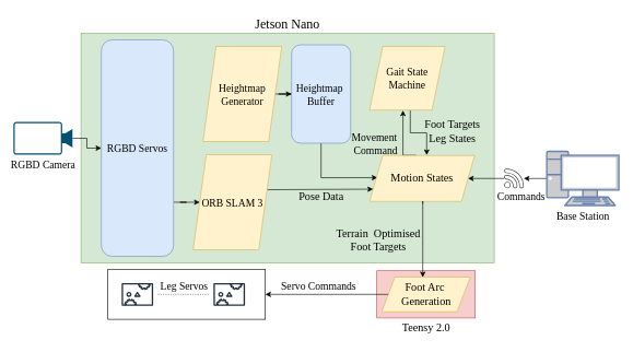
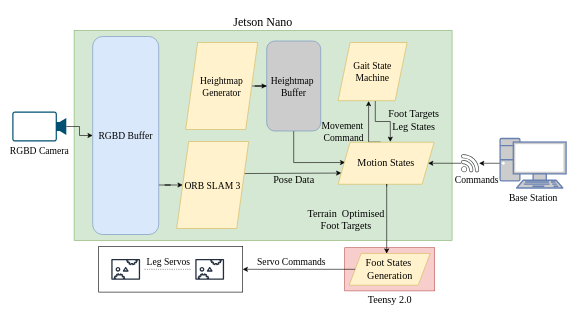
  <mxCell id="0" />
  <mxCell id="1" parent="0" />
  <mxCell id="2" value="" style="rounded=0;whiteSpace=wrap;html=1;fillColor=#d5e8d4;strokeColor=#82b366;" parent="1" vertex="1"><mxGeometry x="123" y="50" width="630" height="350" as="geometry" /></mxCell>
  <mxCell id="3" style="edgeStyle=orthogonalEdgeStyle;rounded=0;orthogonalLoop=1;jettySize=auto;html=1;exitX=1;exitY=0.75;exitDx=0;exitDy=0;entryX=0;entryY=0.5;entryDx=0;entryDy=0;" parent="1" source="4" target="16" edge="1"><mxGeometry relative="1" as="geometry" /></mxCell>
- <mxCell id="4" value="&lt;font style=&quot;font-size: 16px;&quot;&gt;RGBD Servos&lt;/font&gt;" style="rounded=1;whiteSpace=wrap;html=1;fillColor=#dae8fc;strokeColor=#6c8ebf;fontFamily=Times New Roman;fontSize=16;" parent="1" vertex="1"><mxGeometry x="154" y="60" width="110" height="330" as="geometry" /></mxCell>
+ <mxCell id="4" value="&lt;font style=&quot;font-size: 16px;&quot;&gt;RGBD Buffer&lt;/font&gt;" style="rounded=1;whiteSpace=wrap;html=1;fillColor=#dae8fc;strokeColor=#6c8ebf;fontFamily=Times New Roman;fontSize=16;" parent="1" vertex="1"><mxGeometry x="154" y="60" width="110" height="330" as="geometry" /></mxCell>
  <mxCell id="5" style="edgeStyle=orthogonalEdgeStyle;rounded=0;orthogonalLoop=1;jettySize=auto;html=1;exitX=0;exitY=0.5;exitDx=0;exitDy=0;exitPerimeter=0;" parent="1" source="30" target="4" edge="1"><mxGeometry relative="1" as="geometry"><mxPoint x="82" y="225" as="sourcePoint" /></mxGeometry></mxCell>
  <mxCell id="6" value="&lt;font style=&quot;font-size: 20px;&quot;&gt;Jetson Nano&lt;/font&gt;" style="text;html=1;align=center;verticalAlign=middle;whiteSpace=wrap;rounded=0;fontFamily=Times New Roman;" parent="1" vertex="1"><mxGeometry x="368" y="20" width="140" height="30" as="geometry" /></mxCell>
  <mxCell id="7" style="edgeStyle=orthogonalEdgeStyle;rounded=0;orthogonalLoop=1;jettySize=auto;html=1;entryX=0;entryY=0.5;entryDx=0;entryDy=0;" parent="1" source="8" target="10" edge="1"><mxGeometry relative="1" as="geometry" /></mxCell>
  <mxCell id="8" value="&lt;font style=&quot;font-size: 16px;&quot;&gt;Heightmap&lt;/font&gt;&lt;div style=&quot;font-size: 16px;&quot;&gt;&lt;font style=&quot;font-size: 16px;&quot;&gt;Generator&lt;/font&gt;&lt;/div&gt;" style="shape=parallelogram;perimeter=parallelogramPerimeter;whiteSpace=wrap;html=1;fixedSize=1;fillColor=#fff2cc;strokeColor=#d6b656;fontFamily=Times New Roman;fontSize=16;" parent="1" vertex="1"><mxGeometry x="309" y="70" width="120" height="145" as="geometry" /></mxCell>
  <mxCell id="9" style="edgeStyle=orthogonalEdgeStyle;rounded=0;orthogonalLoop=1;jettySize=auto;html=1;exitX=0.5;exitY=1;exitDx=0;exitDy=0;entryX=0.074;entryY=0.483;entryDx=0;entryDy=0;entryPerimeter=0;" parent="1" source="10" target="24" edge="1"><mxGeometry relative="1" as="geometry"><Array as="points"><mxPoint x="489" y="270" /></Array></mxGeometry></mxCell>
- <mxCell id="10" value="&lt;font style=&quot;font-size: 16px;&quot;&gt;Heightmap&amp;nbsp;&lt;/font&gt;&lt;div style=&quot;font-size: 16px;&quot;&gt;&lt;font style=&quot;font-size: 16px;&quot;&gt;Buffer&lt;/font&gt;&lt;/div&gt;" style="rounded=1;whiteSpace=wrap;html=1;fillColor=#dae8fc;strokeColor=#6c8ebf;fontFamily=Times New Roman;fontSize=16;" parent="1" vertex="1"><mxGeometry x="444" y="67.5" width="90" height="150" as="geometry" /></mxCell>
+ <mxCell id="10" value="&lt;font style=&quot;font-size: 16px;&quot;&gt;Heightmap&amp;nbsp;&lt;/font&gt;&lt;div style=&quot;font-size: 16px;&quot;&gt;&lt;font style=&quot;font-size: 16px;&quot;&gt;Buffer&lt;/font&gt;&lt;/div&gt;" style="rounded=1;whiteSpace=wrap;html=1;fillColor=#cccccc;strokeColor=#6c8ebf;fontFamily=Times New Roman;fontSize=16;" parent="1" vertex="1"><mxGeometry x="444" y="67.5" width="90" height="150" as="geometry" /></mxCell>
  <mxCell id="11" style="edgeStyle=orthogonalEdgeStyle;rounded=0;orthogonalLoop=1;jettySize=auto;html=1;exitX=0.539;exitY=1.002;exitDx=0;exitDy=0;entryX=0.544;entryY=-0.01;entryDx=0;entryDy=0;entryPerimeter=0;exitPerimeter=0;" edge="1" parent="1" source="13" target="24"><mxGeometry relative="1" as="geometry"><mxPoint x="693.75" y="165.75" as="sourcePoint" /><mxPoint x="693" y="235" as="targetPoint" /><Array as="points" /></mxGeometry></mxCell>
  <mxCell id="12" value="Foot Targets&lt;div&gt;Leg States&lt;/div&gt;" style="edgeLabel;html=1;align=center;verticalAlign=middle;resizable=0;points=[];strokeColor=#d6b656;fontFamily=Times New Roman;fontSize=17;fontColor=default;fillColor=#fff2cc;labelBackgroundColor=none;" vertex="1" connectable="0" parent="11"><mxGeometry x="0.011" relative="1" as="geometry"><mxPoint x="51" y="-2" as="offset" /></mxGeometry></mxCell>
  <mxCell id="13" value="&lt;font style=&quot;font-size: 16px;&quot;&gt;Gait State Machine&lt;/font&gt;" style="shape=parallelogram;perimeter=parallelogramPerimeter;whiteSpace=wrap;html=1;fixedSize=1;fillColor=#fff2cc;strokeColor=#d6b656;fontFamily=Times New Roman;fontSize=16;" parent="1" vertex="1"><mxGeometry x="563" y="70" width="115" height="97" as="geometry" /></mxCell>
  <mxCell id="14" style="edgeStyle=orthogonalEdgeStyle;rounded=0;orthogonalLoop=1;jettySize=auto;html=1;exitX=0.94;exitY=0.368;exitDx=0;exitDy=0;entryX=0;entryY=0.75;entryDx=0;entryDy=0;fontFamily=Times New Roman;fontSize=17;fontColor=default;exitPerimeter=0;" edge="1" parent="1" source="16" target="24"><mxGeometry relative="1" as="geometry"><Array as="points"><mxPoint x="408" y="288" /></Array></mxGeometry></mxCell>
  <mxCell id="15" value="Pose Data" style="edgeLabel;html=1;align=center;verticalAlign=middle;resizable=0;points=[];strokeColor=#d6b656;fontFamily=Times New Roman;fontSize=17;fontColor=default;fillColor=#fff2cc;labelBackgroundColor=none;" vertex="1" connectable="0" parent="14"><mxGeometry x="-0.007" y="1" relative="1" as="geometry"><mxPoint x="2" y="13" as="offset" /></mxGeometry></mxCell>
  <mxCell id="16" value="&lt;span style=&quot;font-size: 16px;&quot;&gt;ORB SLAM 3&lt;/span&gt;" style="shape=parallelogram;perimeter=parallelogramPerimeter;whiteSpace=wrap;html=1;fixedSize=1;fillColor=#fff2cc;strokeColor=#d6b656;fontFamily=Times New Roman;fontSize=16;" parent="1" vertex="1"><mxGeometry x="294" y="235" width="120" height="145" as="geometry" /></mxCell>
  <mxCell id="17" value="" style="rounded=0;whiteSpace=wrap;html=1;" parent="1" vertex="1"><mxGeometry x="164" y="410" width="240" height="76" as="geometry" /></mxCell>
  <mxCell id="18" style="edgeStyle=orthogonalEdgeStyle;rounded=0;orthogonalLoop=1;jettySize=auto;html=1;endArrow=none;endFill=0;dashed=1;dashPattern=1 2;" parent="1" source="20" target="21" edge="1"><mxGeometry relative="1" as="geometry" /></mxCell>
  <mxCell id="19" value="&lt;font style=&quot;font-size: 16px;&quot;&gt;Leg Servos&lt;/font&gt;" style="edgeLabel;html=1;align=center;verticalAlign=middle;resizable=0;points=[];fontFamily=Times New Roman;fontSize=16;" parent="18" vertex="1" connectable="0"><mxGeometry x="0.075" y="1" relative="1" as="geometry"><mxPoint x="-3" y="-13" as="offset" /></mxGeometry></mxCell>
  <mxCell id="20" value="" style="sketch=0;outlineConnect=0;fontColor=#232F3E;gradientColor=none;strokeColor=#232F3E;fillColor=#ffffff;dashed=0;verticalLabelPosition=bottom;verticalAlign=top;align=center;html=1;fontSize=12;fontStyle=0;aspect=fixed;shape=mxgraph.aws4.resourceIcon;resIcon=mxgraph.aws4.servo;" parent="1" vertex="1"><mxGeometry x="179" y="418" width="60" height="60" as="geometry" /></mxCell>
  <mxCell id="21" value="" style="sketch=0;outlineConnect=0;fontColor=#232F3E;gradientColor=none;strokeColor=#232F3E;fillColor=#ffffff;dashed=0;verticalLabelPosition=bottom;verticalAlign=top;align=center;html=1;fontSize=12;fontStyle=0;aspect=fixed;shape=mxgraph.aws4.resourceIcon;resIcon=mxgraph.aws4.servo;" parent="1" vertex="1"><mxGeometry x="319" y="418" width="60" height="60" as="geometry" /></mxCell>
  <mxCell id="22" style="edgeStyle=orthogonalEdgeStyle;rounded=0;orthogonalLoop=1;jettySize=auto;html=1;exitX=0.443;exitY=-0.003;exitDx=0;exitDy=0;exitPerimeter=0;entryX=0.442;entryY=1.006;entryDx=0;entryDy=0;entryPerimeter=0;" edge="1" parent="1" source="24" target="13"><mxGeometry relative="1" as="geometry"><mxPoint x="644" y="170" as="targetPoint" /><Array as="points"><mxPoint x="634" y="236" /></Array></mxGeometry></mxCell>
  <mxCell id="23" value="&lt;span style=&quot;font-size: 16px;&quot;&gt;Movement&amp;nbsp;&lt;/span&gt;&lt;div style=&quot;font-size: 16px;&quot;&gt;Command&lt;/div&gt;" style="edgeLabel;html=1;align=center;verticalAlign=middle;resizable=0;points=[];strokeColor=#d6b656;fontFamily=Times New Roman;fontSize=17;fontColor=default;fillColor=#fff2cc;labelBackgroundColor=none;" vertex="1" connectable="0" parent="22"><mxGeometry x="-0.368" relative="1" as="geometry"><mxPoint x="-42" y="-11" as="offset" /></mxGeometry></mxCell>
  <mxCell id="24" value="&lt;font style=&quot;font-size: 17px;&quot;&gt;Motion States&lt;/font&gt;" style="shape=parallelogram;perimeter=parallelogramPerimeter;whiteSpace=wrap;html=1;fixedSize=1;fillColor=#fff2cc;strokeColor=#d6b656;fontFamily=Times New Roman;fontSize=17;" parent="1" vertex="1"><mxGeometry x="563" y="236.25" width="160" height="70" as="geometry" /></mxCell>
  <mxCell id="25" style="edgeStyle=orthogonalEdgeStyle;rounded=0;orthogonalLoop=1;jettySize=auto;html=1;entryX=1;entryY=0.5;entryDx=0;entryDy=0;" parent="1" source="27" target="24" edge="1"><mxGeometry relative="1" as="geometry" /></mxCell>
  <mxCell id="26" value="&lt;font style=&quot;font-size: 16px;&quot;&gt;Commands&lt;/font&gt;" style="edgeLabel;html=1;align=center;verticalAlign=middle;resizable=0;points=[];fontFamily=Times New Roman;fontSize=16;" parent="25" vertex="1" connectable="0"><mxGeometry x="-0.432" y="1" relative="1" as="geometry"><mxPoint x="41" y="26" as="offset" /></mxGeometry></mxCell>
  <mxCell id="27" value="" style="sketch=0;pointerEvents=1;shadow=0;dashed=0;html=1;strokeColor=none;fillColor=#434445;aspect=fixed;labelPosition=center;verticalLabelPosition=bottom;verticalAlign=top;align=center;outlineConnect=0;shape=mxgraph.vvd.wi_fi;" parent="1" vertex="1"><mxGeometry x="768" y="256.25" width="30" height="30" as="geometry" /></mxCell>
  <mxCell id="28" style="edgeStyle=orthogonalEdgeStyle;rounded=0;orthogonalLoop=1;jettySize=auto;html=1;" parent="1" source="29" target="27" edge="1"><mxGeometry relative="1" as="geometry" /></mxCell>
  <mxCell id="29" value="&lt;font style=&quot;font-size: 16px;&quot; color=&quot;#000000&quot;&gt;Base Station&lt;/font&gt;" style="fontColor=#0066CC;verticalAlign=top;verticalLabelPosition=bottom;labelPosition=center;align=center;html=1;outlineConnect=0;fillColor=#CCCCCC;strokeColor=#6881B3;gradientColor=none;gradientDirection=north;strokeWidth=2;shape=mxgraph.networks.pc;fontFamily=Times New Roman;fontSize=16;" parent="1" vertex="1"><mxGeometry x="833" y="230" width="110" height="82.5" as="geometry" /></mxCell>
  <mxCell id="30" value="&lt;font style=&quot;font-size: 16px;&quot;&gt;RGBD Camera&lt;/font&gt;" style="points=[[0,0.5,0],[0.19,0.02,0],[0.59,0,0],[0.985,0.02,0],[1,0.5,0],[0.985,0.98,0],[0.59,1,0],[0.19,0.98,0]];verticalLabelPosition=bottom;sketch=0;html=1;verticalAlign=top;aspect=fixed;align=center;pointerEvents=1;shape=mxgraph.cisco19.camera;fillColor=#005073;strokeColor=none;direction=west;fontFamily=Times New Roman;fontSize=16;" parent="1" vertex="1"><mxGeometry x="20" y="185" width="90" height="50" as="geometry" /></mxCell>
  <mxCell id="31" value="" style="rounded=0;whiteSpace=wrap;html=1;strokeColor=#b85450;align=center;verticalAlign=middle;fontFamily=Times New Roman;fontSize=17;fillColor=#f8cecc;" vertex="1" parent="1"><mxGeometry x="574" y="412" width="150" height="72" as="geometry" /></mxCell>
- <mxCell id="32" value="&lt;font style=&quot;font-size: 17px;&quot;&gt;Foot Arc&amp;nbsp;&lt;/font&gt;&lt;div&gt;&lt;font style=&quot;font-size: 17px;&quot;&gt;Generation&lt;/font&gt;&lt;/div&gt;" style="shape=parallelogram;perimeter=parallelogramPerimeter;whiteSpace=wrap;html=1;fixedSize=1;fillColor=#fff2cc;strokeColor=#d6b656;fontFamily=Times New Roman;fontSize=17;" vertex="1" parent="1"><mxGeometry x="581.5" y="421.5" width="135" height="53" as="geometry" /></mxCell>
+ <mxCell id="32" value="&lt;font style=&quot;font-size: 17px;&quot;&gt;Foot States&amp;nbsp;&lt;/font&gt;&lt;div&gt;&lt;font style=&quot;font-size: 17px;&quot;&gt;Generation&lt;/font&gt;&lt;/div&gt;" style="shape=parallelogram;perimeter=parallelogramPerimeter;whiteSpace=wrap;html=1;fixedSize=1;fillColor=#fff2cc;strokeColor=#d6b656;fontFamily=Times New Roman;fontSize=17;" vertex="1" parent="1"><mxGeometry x="581.5" y="421.5" width="135" height="53" as="geometry" /></mxCell>
  <mxCell id="33" style="edgeStyle=orthogonalEdgeStyle;rounded=0;orthogonalLoop=1;jettySize=auto;html=1;entryX=0.463;entryY=0.007;entryDx=0;entryDy=0;entryPerimeter=0;" edge="1" parent="1" target="32"><mxGeometry relative="1" as="geometry"><mxPoint x="644" y="310" as="sourcePoint" /><mxPoint x="643.52" y="415" as="targetPoint" /><Array as="points"><mxPoint x="644" y="306" /></Array></mxGeometry></mxCell>
  <mxCell id="34" value="Terrain&amp;nbsp; Optimised&lt;div&gt;Foot Targets&lt;/div&gt;" style="edgeLabel;html=1;align=center;verticalAlign=middle;resizable=0;points=[];strokeColor=#d6b656;fontFamily=Times New Roman;fontSize=17;fontColor=default;fillColor=#fff2cc;labelBackgroundColor=none;" vertex="1" connectable="0" parent="33"><mxGeometry x="-0.245" y="2" relative="1" as="geometry"><mxPoint x="-71" y="19" as="offset" /></mxGeometry></mxCell>
  <mxCell id="35" style="edgeStyle=orthogonalEdgeStyle;rounded=0;orthogonalLoop=1;jettySize=auto;html=1;entryX=1;entryY=0.5;entryDx=0;entryDy=0;exitX=0;exitY=0.5;exitDx=0;exitDy=0;" parent="1" source="32" target="17" edge="1"><mxGeometry relative="1" as="geometry"><mxPoint x="564" y="448" as="sourcePoint" /><Array as="points" /></mxGeometry></mxCell>
  <mxCell id="36" value="&lt;font style=&quot;font-size: 16px;&quot;&gt;Servo Commands&lt;/font&gt;" style="edgeLabel;html=1;align=center;verticalAlign=middle;resizable=0;points=[];fontFamily=Times New Roman;fontSize=16;" parent="35" vertex="1" connectable="0"><mxGeometry x="0.198" y="-3" relative="1" as="geometry"><mxPoint x="5" y="-11" as="offset" /></mxGeometry></mxCell>
  <mxCell id="37" value="Teensy 2.0" style="text;html=1;align=center;verticalAlign=middle;whiteSpace=wrap;rounded=0;fontFamily=Times New Roman;fontSize=17;fontColor=default;" vertex="1" parent="1"><mxGeometry x="601.5" y="484" width="95" height="30" as="geometry" /></mxCell>
